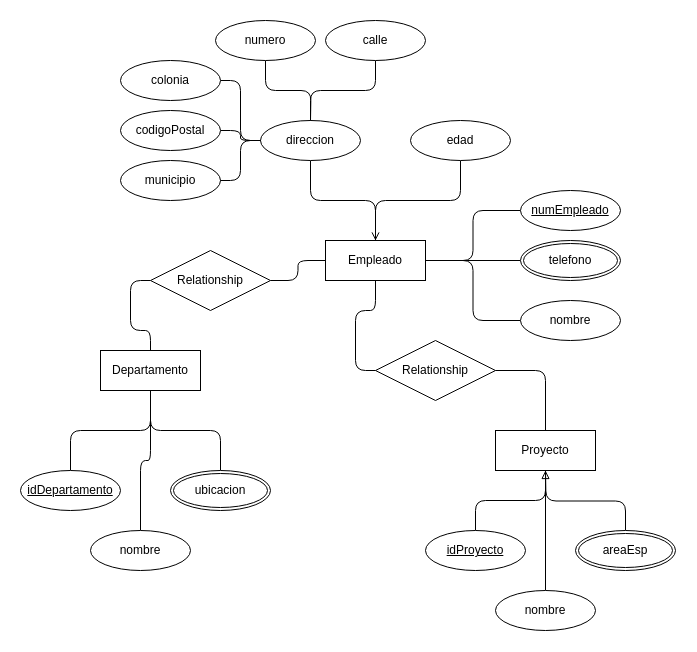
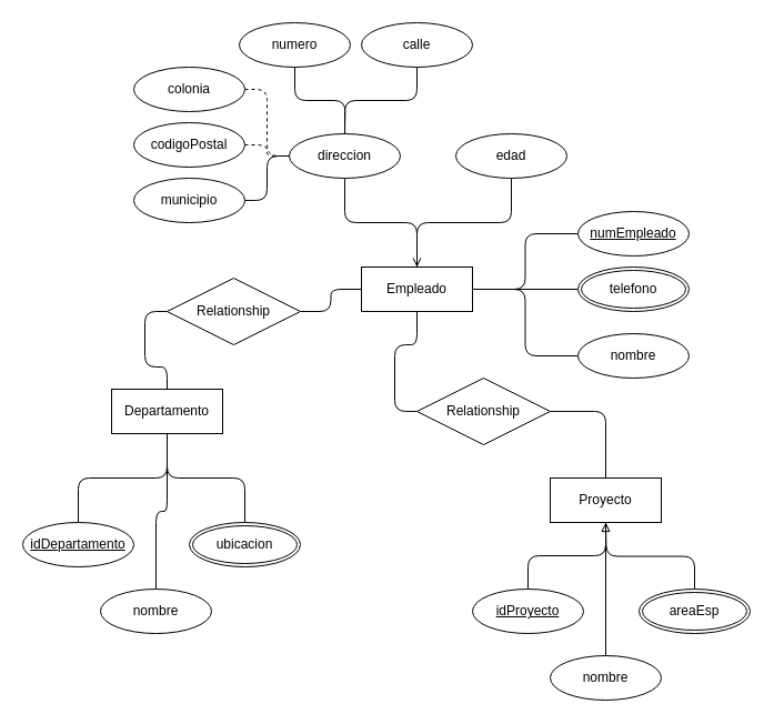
  <mxCell id="0" />
  <mxCell id="1" parent="0" />
  <mxCell id="2" value="Proyecto" style="whiteSpace=wrap;html=1;align=center;" vertex="1" parent="1"><mxGeometry x="495" y="430" width="100" height="40" as="geometry" /></mxCell>
  <mxCell id="3" value="Empleado" style="whiteSpace=wrap;html=1;align=center;" vertex="1" parent="1"><mxGeometry x="325" y="240" width="100" height="40" as="geometry" /></mxCell>
  <mxCell id="4" value="Departamento" style="whiteSpace=wrap;html=1;align=center;" vertex="1" parent="1"><mxGeometry x="100" y="350" width="100" height="40" as="geometry" /></mxCell>
  <mxCell id="5" style="edgeStyle=orthogonalEdgeStyle;rounded=1;orthogonalLoop=1;jettySize=auto;html=1;exitX=0.5;exitY=0;exitDx=0;exitDy=0;entryX=0.5;entryY=1;entryDx=0;entryDy=0;endArrow=none;endFill=0;curved=0;" edge="1" parent="1" source="6" target="4"><mxGeometry relative="1" as="geometry" /></mxCell>
  <mxCell id="6" value="nombre" style="ellipse;whiteSpace=wrap;html=1;align=center;" vertex="1" parent="1"><mxGeometry x="90" y="530" width="100" height="40" as="geometry" /></mxCell>
  <mxCell id="7" style="edgeStyle=orthogonalEdgeStyle;rounded=1;orthogonalLoop=1;jettySize=auto;html=1;exitX=0.5;exitY=0;exitDx=0;exitDy=0;entryX=0.5;entryY=1;entryDx=0;entryDy=0;endArrow=none;endFill=0;curved=0;" edge="1" parent="1" source="8" target="4"><mxGeometry relative="1" as="geometry" /></mxCell>
  <mxCell id="8" value="idDepartamento" style="ellipse;whiteSpace=wrap;html=1;align=center;fontStyle=4;" vertex="1" parent="1"><mxGeometry x="20" y="470" width="100" height="40" as="geometry" /></mxCell>
  <mxCell id="9" style="edgeStyle=orthogonalEdgeStyle;rounded=1;orthogonalLoop=1;jettySize=auto;html=1;exitX=0.5;exitY=0;exitDx=0;exitDy=0;endArrow=none;endFill=0;entryX=0.5;entryY=1;entryDx=0;entryDy=0;curved=0;" edge="1" parent="1" source="10" target="4"><mxGeometry relative="1" as="geometry"><mxPoint x="140" y="390" as="targetPoint" /></mxGeometry></mxCell>
  <mxCell id="10" value="ubicacion" style="ellipse;shape=doubleEllipse;margin=3;whiteSpace=wrap;html=1;align=center;" vertex="1" parent="1"><mxGeometry x="170" y="470" width="100" height="40" as="geometry" /></mxCell>
  <mxCell id="11" style="edgeStyle=orthogonalEdgeStyle;rounded=1;orthogonalLoop=1;jettySize=auto;html=1;exitX=0;exitY=0.5;exitDx=0;exitDy=0;entryX=1;entryY=0.5;entryDx=0;entryDy=0;endArrow=none;endFill=0;curved=0;" edge="1" parent="1" source="12" target="3"><mxGeometry relative="1" as="geometry" /></mxCell>
  <mxCell id="12" value="numEmpleado" style="ellipse;whiteSpace=wrap;html=1;align=center;fontStyle=4;" vertex="1" parent="1"><mxGeometry x="520" y="190" width="100" height="40" as="geometry" /></mxCell>
  <mxCell id="13" style="edgeStyle=orthogonalEdgeStyle;rounded=1;orthogonalLoop=1;jettySize=auto;html=1;exitX=0;exitY=0.5;exitDx=0;exitDy=0;entryX=1;entryY=0.5;entryDx=0;entryDy=0;endArrow=none;endFill=0;curved=0;" edge="1" parent="1" source="14" target="3"><mxGeometry relative="1" as="geometry" /></mxCell>
  <mxCell id="14" value="nombre" style="ellipse;whiteSpace=wrap;html=1;align=center;" vertex="1" parent="1"><mxGeometry x="520" y="300" width="100" height="40" as="geometry" /></mxCell>
  <mxCell id="15" style="edgeStyle=orthogonalEdgeStyle;rounded=1;orthogonalLoop=1;jettySize=auto;html=1;exitX=0;exitY=0.5;exitDx=0;exitDy=0;entryX=1;entryY=0.5;entryDx=0;entryDy=0;endArrow=none;endFill=0;curved=0;" edge="1" parent="1" source="16" target="3"><mxGeometry relative="1" as="geometry" /></mxCell>
  <mxCell id="16" value="telefono" style="ellipse;shape=doubleEllipse;margin=3;whiteSpace=wrap;html=1;align=center;" vertex="1" parent="1"><mxGeometry x="520" y="240" width="100" height="40" as="geometry" /></mxCell>
  <mxCell id="17" style="edgeStyle=orthogonalEdgeStyle;rounded=1;orthogonalLoop=1;jettySize=auto;html=1;exitX=0.5;exitY=1;exitDx=0;exitDy=0;entryX=0.5;entryY=0;entryDx=0;entryDy=0;endArrow=none;endFill=0;curved=0;" edge="1" parent="1" source="18" target="3"><mxGeometry relative="1" as="geometry" /></mxCell>
  <mxCell id="18" value="edad" style="ellipse;whiteSpace=wrap;html=1;align=center;" vertex="1" parent="1"><mxGeometry x="410" y="120" width="100" height="40" as="geometry" /></mxCell>
  <mxCell id="19" style="edgeStyle=orthogonalEdgeStyle;rounded=1;orthogonalLoop=1;jettySize=auto;html=1;exitX=0.5;exitY=1;exitDx=0;exitDy=0;entryX=0.5;entryY=0;entryDx=0;entryDy=0;endArrow=open;endFill=0;curved=0;" edge="1" parent="1" source="20" target="3"><mxGeometry relative="1" as="geometry" /></mxCell>
  <mxCell id="20" value="direccion" style="ellipse;whiteSpace=wrap;html=1;align=center;" vertex="1" parent="1"><mxGeometry x="260" y="120" width="100" height="40" as="geometry" /></mxCell>
  <mxCell id="21" style="edgeStyle=orthogonalEdgeStyle;rounded=1;orthogonalLoop=1;jettySize=auto;html=1;exitX=0.5;exitY=1;exitDx=0;exitDy=0;entryX=0.5;entryY=0;entryDx=0;entryDy=0;endArrow=none;endFill=0;curved=0;" edge="1" parent="1" source="22" target="20"><mxGeometry relative="1" as="geometry" /></mxCell>
  <mxCell id="22" value="calle" style="ellipse;whiteSpace=wrap;html=1;align=center;" vertex="1" parent="1"><mxGeometry x="325" y="20" width="100" height="40" as="geometry" /></mxCell>
- <mxCell id="23" style="edgeStyle=orthogonalEdgeStyle;rounded=1;orthogonalLoop=1;jettySize=auto;html=1;exitX=1;exitY=0.5;exitDx=0;exitDy=0;entryX=0;entryY=0.5;entryDx=0;entryDy=0;endArrow=none;endFill=0;curved=0;" edge="1" parent="1" source="24" target="20"><mxGeometry relative="1" as="geometry" /></mxCell>
+ <mxCell id="23" style="edgeStyle=orthogonalEdgeStyle;rounded=1;orthogonalLoop=1;jettySize=auto;html=1;exitX=1;exitY=0.5;exitDx=0;exitDy=0;entryX=0;entryY=0.5;entryDx=0;entryDy=0;endArrow=none;endFill=0;curved=0;dashed=1;" edge="1" parent="1" source="24" target="20"><mxGeometry relative="1" as="geometry" /></mxCell>
  <mxCell id="24" value="codigoPostal" style="ellipse;whiteSpace=wrap;html=1;align=center;" vertex="1" parent="1"><mxGeometry x="120" y="110" width="100" height="40" as="geometry" /></mxCell>
  <mxCell id="25" style="edgeStyle=orthogonalEdgeStyle;rounded=1;orthogonalLoop=1;jettySize=auto;html=1;exitX=0.5;exitY=1;exitDx=0;exitDy=0;endArrow=none;endFill=0;curved=0;" edge="1" parent="1" source="26"><mxGeometry relative="1" as="geometry"><mxPoint x="310" y="120" as="targetPoint" /></mxGeometry></mxCell>
  <mxCell id="26" value="numero" style="ellipse;whiteSpace=wrap;html=1;align=center;" vertex="1" parent="1"><mxGeometry x="215" y="20" width="100" height="40" as="geometry" /></mxCell>
- <mxCell id="27" style="edgeStyle=orthogonalEdgeStyle;rounded=1;orthogonalLoop=1;jettySize=auto;html=1;exitX=1;exitY=0.5;exitDx=0;exitDy=0;entryX=0;entryY=0.5;entryDx=0;entryDy=0;endArrow=none;endFill=0;curved=0;" edge="1" parent="1" source="28" target="20"><mxGeometry relative="1" as="geometry" /></mxCell>
+ <mxCell id="27" style="edgeStyle=orthogonalEdgeStyle;rounded=1;orthogonalLoop=1;jettySize=auto;html=1;exitX=1;exitY=0.5;exitDx=0;exitDy=0;entryX=0;entryY=0.5;entryDx=0;entryDy=0;endArrow=none;endFill=0;curved=0;dashed=1;" edge="1" parent="1" source="28" target="20"><mxGeometry relative="1" as="geometry" /></mxCell>
  <mxCell id="28" value="colonia" style="ellipse;whiteSpace=wrap;html=1;align=center;" vertex="1" parent="1"><mxGeometry x="120" y="60" width="100" height="40" as="geometry" /></mxCell>
  <mxCell id="29" value="municipio" style="ellipse;whiteSpace=wrap;html=1;align=center;" vertex="1" parent="1"><mxGeometry x="120" y="160" width="100" height="40" as="geometry" /></mxCell>
  <mxCell id="30" style="edgeStyle=orthogonalEdgeStyle;rounded=1;orthogonalLoop=1;jettySize=auto;html=1;exitX=1;exitY=0.5;exitDx=0;exitDy=0;entryX=0;entryY=0.5;entryDx=0;entryDy=0;endArrow=none;endFill=0;curved=0;" edge="1" parent="1" source="29" target="20"><mxGeometry relative="1" as="geometry" /></mxCell>
  <mxCell id="31" style="edgeStyle=orthogonalEdgeStyle;rounded=1;orthogonalLoop=1;jettySize=auto;html=1;exitX=0.5;exitY=0;exitDx=0;exitDy=0;entryX=0.5;entryY=1;entryDx=0;entryDy=0;endArrow=block;endFill=0;curved=0;" edge="1" parent="1" source="32" target="2"><mxGeometry relative="1" as="geometry" /></mxCell>
  <mxCell id="32" value="idProyecto" style="ellipse;whiteSpace=wrap;html=1;align=center;fontStyle=4;" vertex="1" parent="1"><mxGeometry x="425" y="530" width="100" height="40" as="geometry" /></mxCell>
  <mxCell id="33" style="edgeStyle=orthogonalEdgeStyle;rounded=1;orthogonalLoop=1;jettySize=auto;html=1;exitX=0.5;exitY=0;exitDx=0;exitDy=0;endArrow=none;endFill=0;curved=0;" edge="1" parent="1" source="34"><mxGeometry relative="1" as="geometry"><mxPoint x="545" y="470" as="targetPoint" /></mxGeometry></mxCell>
  <mxCell id="34" value="areaEsp" style="ellipse;shape=doubleEllipse;margin=3;whiteSpace=wrap;html=1;align=center;" vertex="1" parent="1"><mxGeometry x="575" y="530" width="100" height="40" as="geometry" /></mxCell>
  <mxCell id="35" style="edgeStyle=orthogonalEdgeStyle;rounded=1;orthogonalLoop=1;jettySize=auto;html=1;exitX=0.5;exitY=0;exitDx=0;exitDy=0;endArrow=none;endFill=0;curved=0;" edge="1" parent="1" source="36"><mxGeometry relative="1" as="geometry"><mxPoint x="545" y="470" as="targetPoint" /></mxGeometry></mxCell>
  <mxCell id="36" value="nombre" style="ellipse;whiteSpace=wrap;html=1;align=center;" vertex="1" parent="1"><mxGeometry x="495" y="590" width="100" height="40" as="geometry" /></mxCell>
  <mxCell id="37" style="edgeStyle=orthogonalEdgeStyle;rounded=1;orthogonalLoop=1;jettySize=auto;html=1;exitX=0;exitY=0.5;exitDx=0;exitDy=0;entryX=0.5;entryY=1;entryDx=0;entryDy=0;endArrow=none;endFill=0;curved=0;" edge="1" parent="1" source="39" target="3"><mxGeometry relative="1" as="geometry" /></mxCell>
  <mxCell id="38" style="edgeStyle=orthogonalEdgeStyle;rounded=1;orthogonalLoop=1;jettySize=auto;html=1;exitX=1;exitY=0.5;exitDx=0;exitDy=0;entryX=0.5;entryY=0;entryDx=0;entryDy=0;endArrow=none;endFill=0;curved=0;" edge="1" parent="1" source="39" target="2"><mxGeometry relative="1" as="geometry" /></mxCell>
  <mxCell id="39" value="Relationship" style="shape=rhombus;perimeter=rhombusPerimeter;whiteSpace=wrap;html=1;align=center;rotation=0;" vertex="1" parent="1"><mxGeometry x="375" y="340" width="120" height="60" as="geometry" /></mxCell>
  <mxCell id="40" style="edgeStyle=orthogonalEdgeStyle;rounded=1;orthogonalLoop=1;jettySize=auto;html=1;exitX=1;exitY=0.5;exitDx=0;exitDy=0;entryX=0;entryY=0.5;entryDx=0;entryDy=0;endArrow=none;endFill=0;curved=0;" edge="1" parent="1" source="42" target="3"><mxGeometry relative="1" as="geometry" /></mxCell>
  <mxCell id="41" style="edgeStyle=orthogonalEdgeStyle;rounded=1;orthogonalLoop=1;jettySize=auto;html=1;exitX=0;exitY=0.5;exitDx=0;exitDy=0;entryX=0.5;entryY=0;entryDx=0;entryDy=0;endArrow=none;endFill=0;curved=0;" edge="1" parent="1" source="42" target="4"><mxGeometry relative="1" as="geometry" /></mxCell>
  <mxCell id="42" value="Relationship" style="shape=rhombus;perimeter=rhombusPerimeter;whiteSpace=wrap;html=1;align=center;" vertex="1" parent="1"><mxGeometry x="150" y="250" width="120" height="60" as="geometry" /></mxCell>
